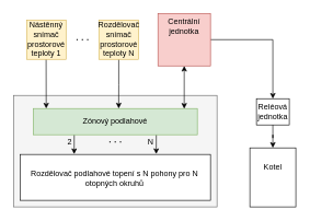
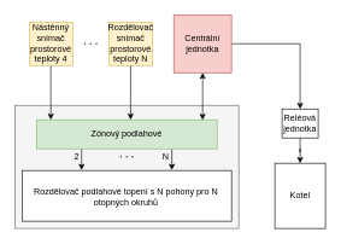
  <mxCell id="0" />
  <mxCell id="1" parent="0" />
  <mxCell id="2" value="" style="rounded=0;whiteSpace=wrap;html=1;strokeColor=#666666;fontColor=#333333;fillColor=#f5f5f5;" parent="1" vertex="1"><mxGeometry x="20" y="145" width="310" height="170" as="geometry" /></mxCell>
  <mxCell id="3" style="edgeStyle=orthogonalEdgeStyle;rounded=0;orthogonalLoop=1;jettySize=auto;html=1;startArrow=none;startFill=0;exitX=0.494;exitY=0.994;exitDx=0;exitDy=0;exitPerimeter=0;" parent="1" source="16" edge="1"><mxGeometry relative="1" as="geometry"><mxPoint x="69.83" y="94" as="sourcePoint" /><mxPoint x="69.83" y="165" as="targetPoint" /><Array as="points"><mxPoint x="70" y="90" /></Array></mxGeometry></mxCell>
  <mxCell id="4" style="edgeStyle=orthogonalEdgeStyle;rounded=0;orthogonalLoop=1;jettySize=auto;html=1;exitX=0.25;exitY=1;exitDx=0;exitDy=0;entryX=0.284;entryY=-0.008;entryDx=0;entryDy=0;entryPerimeter=0;" parent="1" source="6" target="11" edge="1"><mxGeometry relative="1" as="geometry" /></mxCell>
  <mxCell id="5" style="edgeStyle=orthogonalEdgeStyle;rounded=0;orthogonalLoop=1;jettySize=auto;html=1;exitX=0.75;exitY=1;exitDx=0;exitDy=0;entryX=0.715;entryY=-0.009;entryDx=0;entryDy=0;entryPerimeter=0;" parent="1" source="6" target="11" edge="1"><mxGeometry relative="1" as="geometry" /></mxCell>
  <mxCell id="6" value="" style="rounded=0;whiteSpace=wrap;html=1;fillColor=#d5e8d4;strokeColor=#82b366;" parent="1" vertex="1"><mxGeometry x="50" y="165" width="250" height="40" as="geometry" /></mxCell>
  <mxCell id="7" style="edgeStyle=orthogonalEdgeStyle;rounded=0;orthogonalLoop=1;jettySize=auto;html=1;entryX=0.92;entryY=0.006;entryDx=0;entryDy=0;entryPerimeter=0;startArrow=classic;startFill=1;" parent="1" source="9" target="6" edge="1"><mxGeometry relative="1" as="geometry"><Array as="points" /></mxGeometry></mxCell>
  <mxCell id="8" style="edgeStyle=orthogonalEdgeStyle;rounded=0;orthogonalLoop=1;jettySize=auto;html=1;startArrow=none;startFill=0;" parent="1" source="9" target="24" edge="1"><mxGeometry relative="1" as="geometry" /></mxCell>
  <mxCell id="9" value="" style="rounded=0;whiteSpace=wrap;html=1;fillColor=#f8cecc;strokeColor=#b85450;" parent="1" vertex="1"><mxGeometry x="240" y="20" width="80" height="80" as="geometry" /></mxCell>
  <mxCell id="10" value="" style="rounded=0;whiteSpace=wrap;html=1;fillColor=#fff2cc;strokeColor=#d6b656;" parent="1" vertex="1"><mxGeometry x="40" y="30" width="60" height="60" as="geometry" /></mxCell>
  <mxCell id="11" value="" style="rounded=0;whiteSpace=wrap;html=1;" parent="1" vertex="1"><mxGeometry x="30" y="235" width="290" height="70" as="geometry" /></mxCell>
  <mxCell id="12" value="Zónový podlahové" style="text;html=1;strokeColor=none;fillColor=none;align=center;verticalAlign=middle;whiteSpace=wrap;rounded=0;" parent="1" vertex="1"><mxGeometry x="110" y="175" width="130" height="20" as="geometry" /></mxCell>
  <mxCell id="13" value="Rozdělovač podlahové topení s N pohony pro N otopných okruhů" style="text;html=1;strokeColor=none;fillColor=none;align=center;verticalAlign=middle;whiteSpace=wrap;rounded=0;" parent="1" vertex="1"><mxGeometry x="44" y="236" width="260" height="70" as="geometry" /></mxCell>
  <mxCell id="14" value="2" style="text;html=1;strokeColor=none;fillColor=none;align=center;verticalAlign=middle;whiteSpace=wrap;rounded=0;" parent="1" vertex="1"><mxGeometry x="86" y="206" width="40" height="20" as="geometry" /></mxCell>
  <mxCell id="15" value="N" style="text;html=1;strokeColor=none;fillColor=none;align=center;verticalAlign=middle;whiteSpace=wrap;rounded=0;" parent="1" vertex="1"><mxGeometry x="209" y="206" width="40" height="20" as="geometry" /></mxCell>
- <mxCell id="16" value="Nástěnný snímač&lt;br&gt;prostorové teploty 1" style="text;html=1;strokeColor=none;fillColor=none;align=center;verticalAlign=middle;whiteSpace=wrap;rounded=0;" parent="1" vertex="1"><mxGeometry x="45" y="29" width="50" height="60" as="geometry" /></mxCell>
+ <mxCell id="16" value="Nástěnný snímač&lt;br&gt;prostorové teploty 4" style="text;html=1;strokeColor=none;fillColor=none;align=center;verticalAlign=middle;whiteSpace=wrap;rounded=0;" parent="1" vertex="1"><mxGeometry x="45" y="29" width="50" height="60" as="geometry" /></mxCell>
  <mxCell id="17" style="edgeStyle=orthogonalEdgeStyle;rounded=0;orthogonalLoop=1;jettySize=auto;html=1;startArrow=none;startFill=0;entryX=0.521;entryY=-0.003;entryDx=0;entryDy=0;entryPerimeter=0;" parent="1" source="18" target="6" edge="1"><mxGeometry relative="1" as="geometry"><mxPoint x="180" y="164" as="targetPoint" /><Array as="points"><mxPoint x="180" y="129" /><mxPoint x="180" y="129" /></Array></mxGeometry></mxCell>
  <mxCell id="18" value="" style="rounded=0;whiteSpace=wrap;html=1;fillColor=#fff2cc;strokeColor=#d6b656;" parent="1" vertex="1"><mxGeometry x="150" y="30" width="60.5" height="60" as="geometry" /></mxCell>
  <mxCell id="19" value="Rozdělovač snímač&lt;br&gt;prostorové teploty N" style="text;html=1;strokeColor=none;fillColor=none;align=center;verticalAlign=middle;whiteSpace=wrap;rounded=0;" parent="1" vertex="1"><mxGeometry x="153" y="29" width="55.25" height="60" as="geometry" /></mxCell>
- <mxCell id="20" value="Centrální jednotka" style="text;html=1;strokeColor=none;fillColor=none;align=center;verticalAlign=middle;whiteSpace=wrap;rounded=0;" parent="1" vertex="1"><mxGeometry x="260" y="29" width="40" height="20" as="geometry" /></mxCell>
+ <mxCell id="20" value="Centrální jednotka" style="text;html=1;strokeColor=none;fillColor=none;align=center;verticalAlign=middle;whiteSpace=wrap;rounded=0;" parent="1" vertex="1"><mxGeometry x="260" y="49" width="40" height="20" as="geometry" /></mxCell>
  <mxCell id="21" value="" style="endArrow=none;dashed=1;html=1;dashPattern=1 3;strokeWidth=2;" parent="1" edge="1"><mxGeometry width="50" height="50" relative="1" as="geometry"><mxPoint x="116" y="60" as="sourcePoint" /><mxPoint x="136" y="60" as="targetPoint" /></mxGeometry></mxCell>
  <mxCell id="22" value="" style="endArrow=none;dashed=1;html=1;dashPattern=1 3;strokeWidth=2;" parent="1" edge="1"><mxGeometry width="50" height="50" relative="1" as="geometry"><mxPoint x="166" y="215.95" as="sourcePoint" /><mxPoint x="186" y="215.95" as="targetPoint" /></mxGeometry></mxCell>
  <mxCell id="23" style="edgeStyle=orthogonalEdgeStyle;rounded=0;orthogonalLoop=1;jettySize=auto;html=1;startArrow=none;startFill=0;" parent="1" source="24" target="26" edge="1"><mxGeometry relative="1" as="geometry" /></mxCell>
  <mxCell id="24" value="" style="rounded=0;whiteSpace=wrap;html=1;strokeWidth=1;fillColor=none;" parent="1" vertex="1"><mxGeometry x="390" y="150" width="50" height="40" as="geometry" /></mxCell>
  <mxCell id="25" value="Reléová jednotka" style="text;html=1;strokeColor=none;fillColor=none;align=center;verticalAlign=middle;whiteSpace=wrap;rounded=0;" parent="1" vertex="1"><mxGeometry x="385" y="160" width="60" height="20" as="geometry" /></mxCell>
  <mxCell id="26" value="" style="rounded=0;whiteSpace=wrap;html=1;strokeWidth=1;fillColor=none;" parent="1" vertex="1"><mxGeometry x="380" y="225" width="70" height="90" as="geometry" /></mxCell>
- <mxCell id="27" value="Kotel" style="text;html=1;strokeColor=none;fillColor=none;align=center;verticalAlign=middle;whiteSpace=wrap;rounded=0;" parent="1" vertex="1"><mxGeometry x="395" y="244" width="40" height="20" as="geometry" /></mxCell>
+ <mxCell id="27" value="Kotel" style="text;html=1;strokeColor=none;fillColor=none;align=center;verticalAlign=middle;whiteSpace=wrap;rounded=0;" parent="1" vertex="1"><mxGeometry x="395" y="259" width="40" height="20" as="geometry" /></mxCell>
